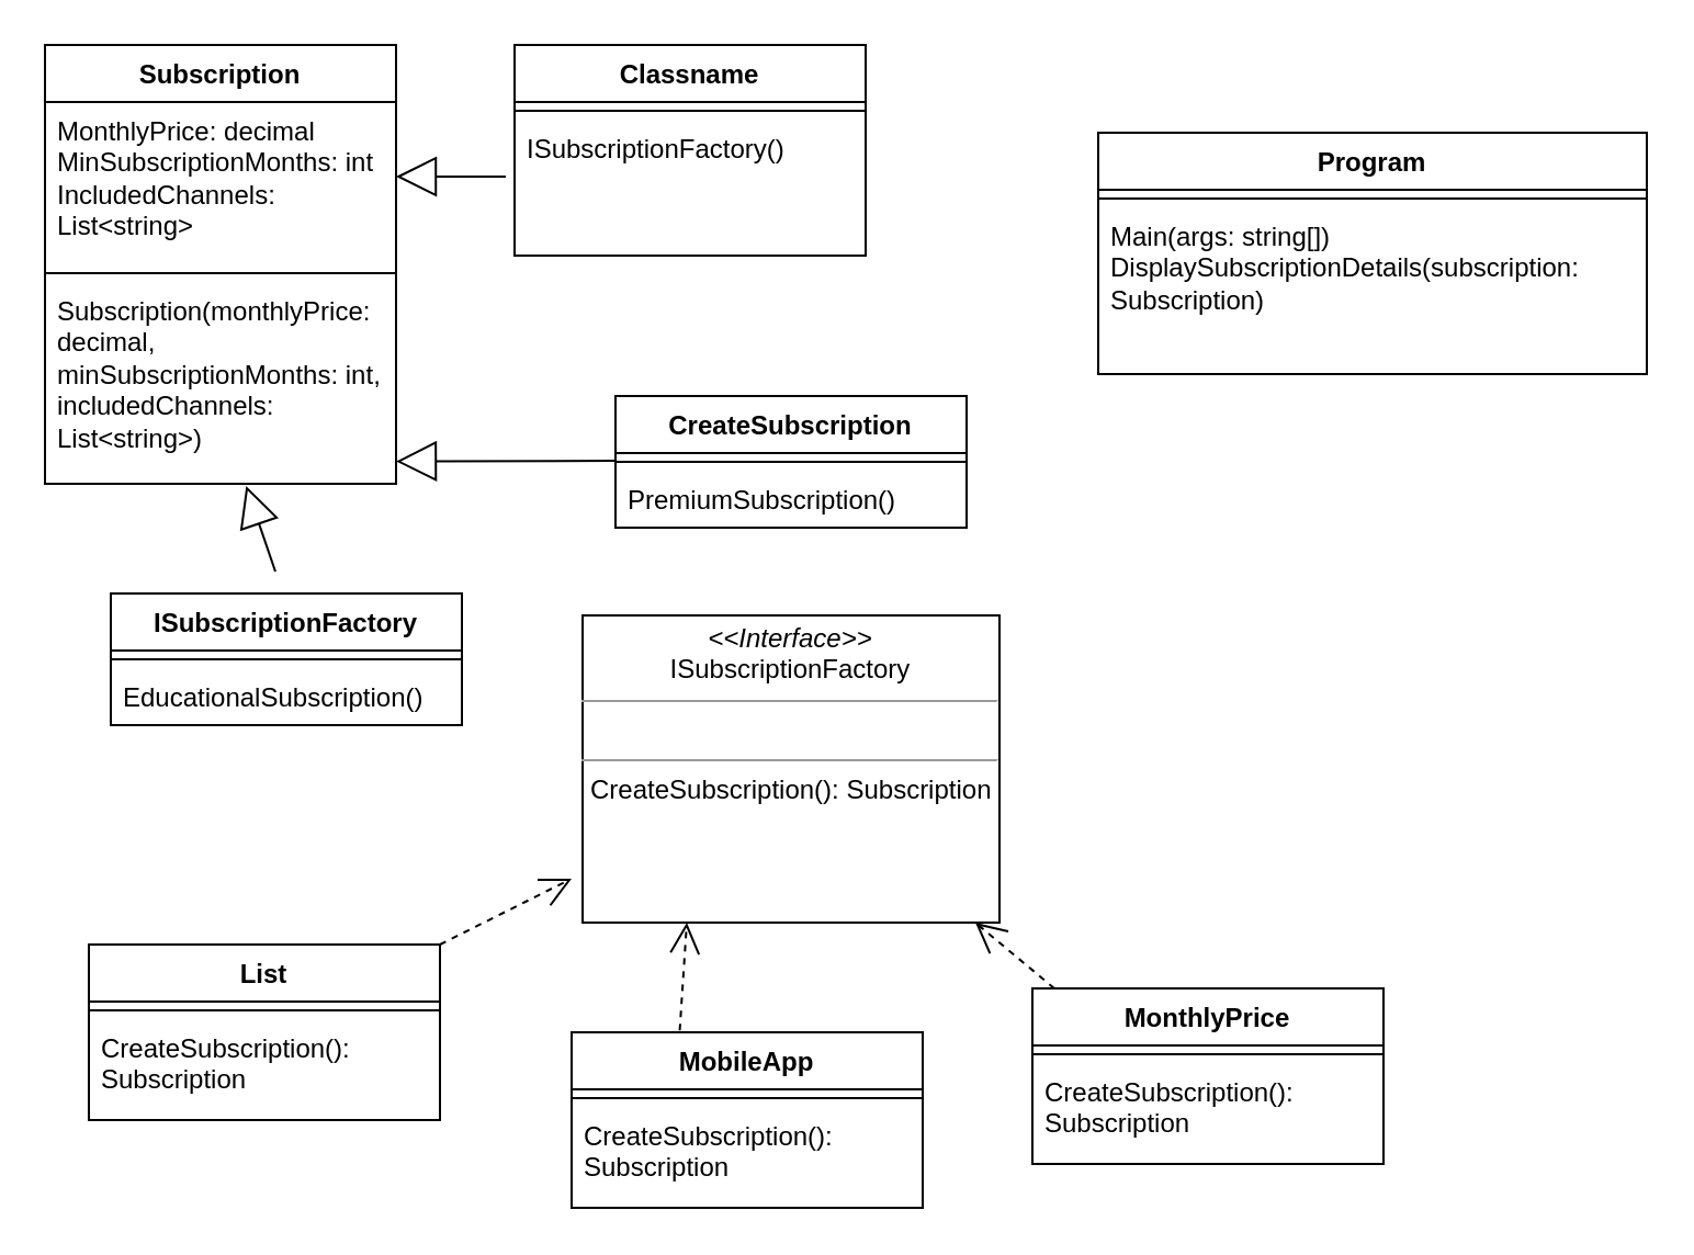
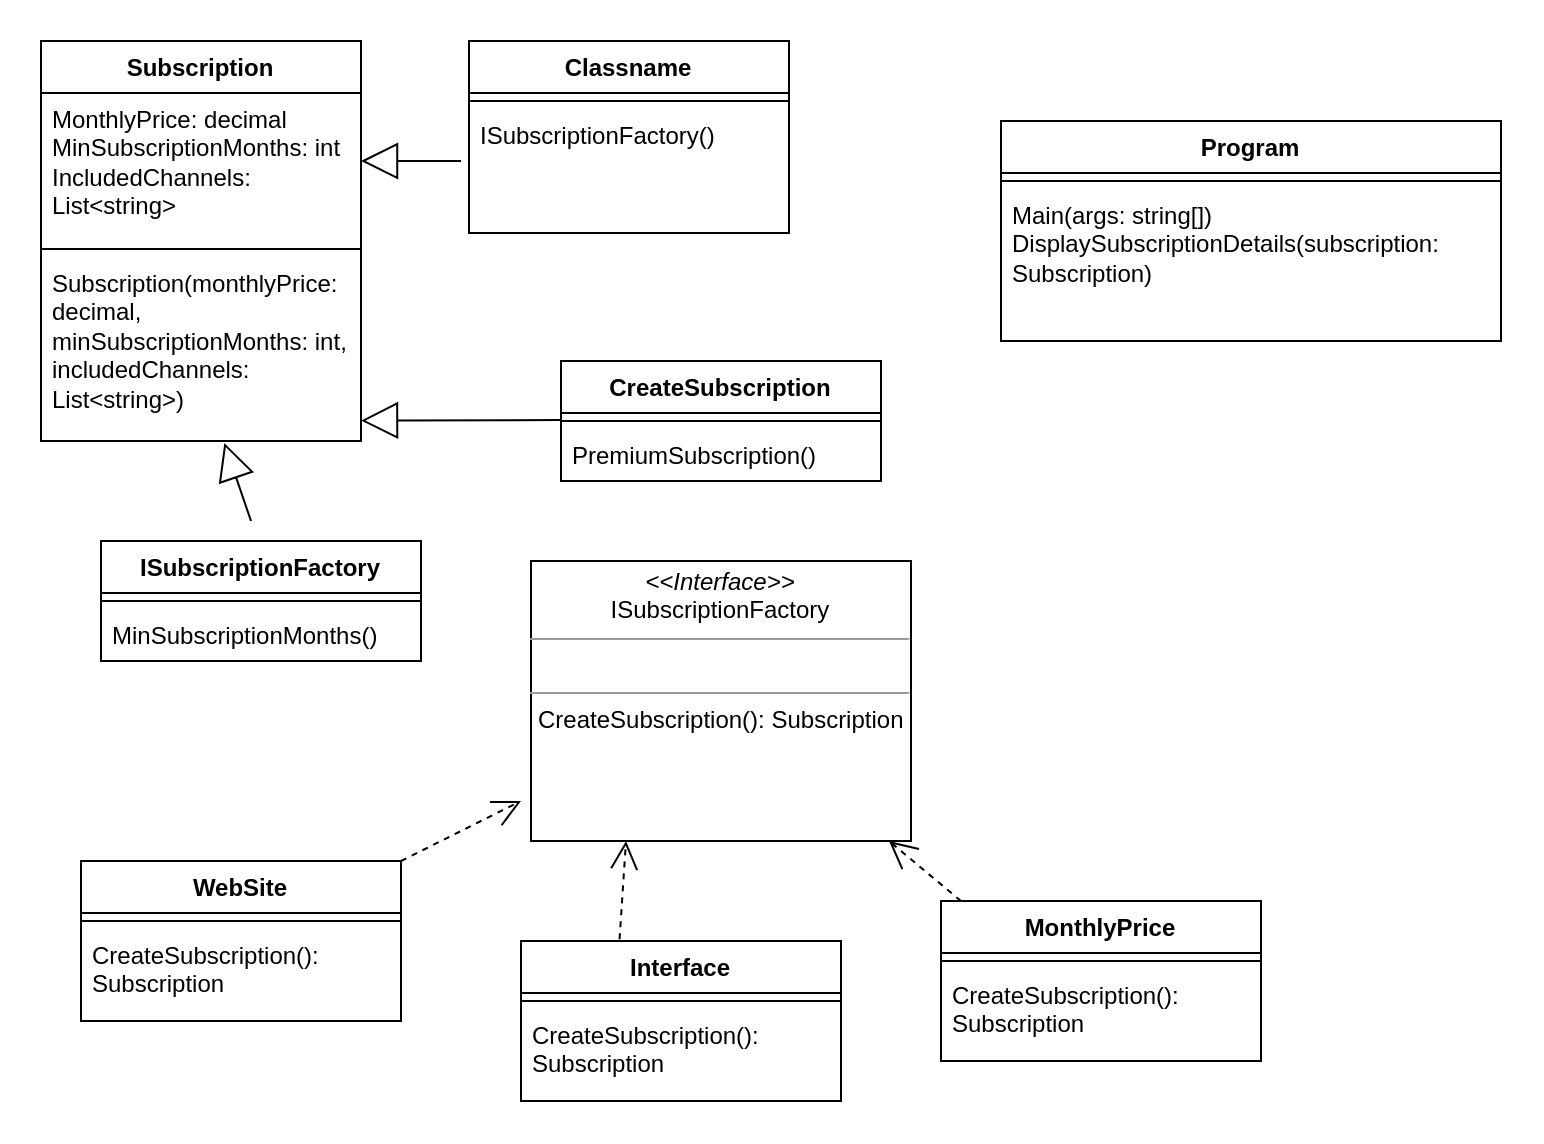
  <mxCell id="0" />
  <mxCell id="1" parent="0" />
  <mxCell id="2" value="Subscription" style="swimlane;fontStyle=1;align=center;verticalAlign=top;childLayout=stackLayout;horizontal=1;startSize=26;horizontalStack=0;resizeParent=1;resizeParentMax=0;resizeLast=0;collapsible=1;marginBottom=0;whiteSpace=wrap;html=1;" vertex="1" parent="1"><mxGeometry x="20" y="20" width="160" height="200" as="geometry" /></mxCell>
  <mxCell id="3" value="MonthlyPrice: decimal&lt;br&gt;MinSubscriptionMonths: int&lt;br&gt;IncludedChannels: List&amp;lt;string&amp;gt;" style="text;strokeColor=none;fillColor=none;align=left;verticalAlign=top;spacingLeft=4;spacingRight=4;overflow=hidden;rotatable=0;points=[[0,0.5],[1,0.5]];portConstraint=eastwest;whiteSpace=wrap;html=1;" vertex="1" parent="2"><mxGeometry y="26" width="160" height="74" as="geometry" /></mxCell>
  <mxCell id="4" value="" style="line;strokeWidth=1;fillColor=none;align=left;verticalAlign=middle;spacingTop=-1;spacingLeft=3;spacingRight=3;rotatable=0;labelPosition=right;points=[];portConstraint=eastwest;strokeColor=inherit;" vertex="1" parent="2"><mxGeometry y="100" width="160" height="8" as="geometry" /></mxCell>
  <mxCell id="5" value="Subscription(monthlyPrice: decimal, minSubscriptionMonths: int, includedChannels: List&amp;lt;string&amp;gt;)" style="text;strokeColor=none;fillColor=none;align=left;verticalAlign=top;spacingLeft=4;spacingRight=4;overflow=hidden;rotatable=0;points=[[0,0.5],[1,0.5]];portConstraint=eastwest;whiteSpace=wrap;html=1;" vertex="1" parent="2"><mxGeometry y="108" width="160" height="92" as="geometry" /></mxCell>
  <mxCell id="6" value="Classname" style="swimlane;fontStyle=1;align=center;verticalAlign=top;childLayout=stackLayout;horizontal=1;startSize=26;horizontalStack=0;resizeParent=1;resizeParentMax=0;resizeLast=0;collapsible=1;marginBottom=0;whiteSpace=wrap;html=1;" vertex="1" parent="1"><mxGeometry x="234" y="20" width="160" height="96" as="geometry" /></mxCell>
  <mxCell id="7" value="" style="line;strokeWidth=1;fillColor=none;align=left;verticalAlign=middle;spacingTop=-1;spacingLeft=3;spacingRight=3;rotatable=0;labelPosition=right;points=[];portConstraint=eastwest;strokeColor=inherit;" vertex="1" parent="6"><mxGeometry y="26" width="160" height="8" as="geometry" /></mxCell>
  <mxCell id="8" value="ISubscriptionFactory()" style="text;strokeColor=none;fillColor=none;align=left;verticalAlign=top;spacingLeft=4;spacingRight=4;overflow=hidden;rotatable=0;points=[[0,0.5],[1,0.5]];portConstraint=eastwest;whiteSpace=wrap;html=1;" vertex="1" parent="6"><mxGeometry y="34" width="160" height="62" as="geometry" /></mxCell>
  <mxCell id="9" value="" style="endArrow=block;endSize=16;endFill=0;html=1;rounded=0;" edge="1" parent="1"><mxGeometry x="1" y="41" width="160" relative="1" as="geometry"><mxPoint x="230" y="80" as="sourcePoint" /><mxPoint x="180" y="80" as="targetPoint" /><mxPoint x="32" y="30" as="offset" /></mxGeometry></mxCell>
  <mxCell id="10" value="" style="endArrow=block;endSize=16;endFill=0;html=1;rounded=0;entryX=0.573;entryY=1.011;entryDx=0;entryDy=0;entryPerimeter=0;" edge="1" parent="1" target="5"><mxGeometry x="1" y="41" width="160" relative="1" as="geometry"><mxPoint x="125" y="260" as="sourcePoint" /><mxPoint x="75" y="260" as="targetPoint" /><mxPoint x="32" y="30" as="offset" /></mxGeometry></mxCell>
  <mxCell id="11" value="ISubscriptionFactory" style="swimlane;fontStyle=1;align=center;verticalAlign=top;childLayout=stackLayout;horizontal=1;startSize=26;horizontalStack=0;resizeParent=1;resizeParentMax=0;resizeLast=0;collapsible=1;marginBottom=0;whiteSpace=wrap;html=1;" vertex="1" parent="1"><mxGeometry x="50" y="270" width="160" height="60" as="geometry" /></mxCell>
  <mxCell id="12" value="" style="line;strokeWidth=1;fillColor=none;align=left;verticalAlign=middle;spacingTop=-1;spacingLeft=3;spacingRight=3;rotatable=0;labelPosition=right;points=[];portConstraint=eastwest;strokeColor=inherit;" vertex="1" parent="11"><mxGeometry y="26" width="160" height="8" as="geometry" /></mxCell>
- <mxCell id="13" value="EducationalSubscription()" style="text;strokeColor=none;fillColor=none;align=left;verticalAlign=top;spacingLeft=4;spacingRight=4;overflow=hidden;rotatable=0;points=[[0,0.5],[1,0.5]];portConstraint=eastwest;whiteSpace=wrap;html=1;" vertex="1" parent="11"><mxGeometry y="34" width="160" height="26" as="geometry" /></mxCell>
+ <mxCell id="13" value="MinSubscriptionMonths()" style="text;strokeColor=none;fillColor=none;align=left;verticalAlign=top;spacingLeft=4;spacingRight=4;overflow=hidden;rotatable=0;points=[[0,0.5],[1,0.5]];portConstraint=eastwest;whiteSpace=wrap;html=1;" vertex="1" parent="11"><mxGeometry y="34" width="160" height="26" as="geometry" /></mxCell>
  <mxCell id="14" value="" style="endArrow=block;endSize=16;endFill=0;html=1;rounded=0;entryX=0.998;entryY=0.938;entryDx=0;entryDy=0;entryPerimeter=0;" edge="1" parent="1"><mxGeometry x="1" y="41" width="160" relative="1" as="geometry"><mxPoint x="280.32" y="209.5" as="sourcePoint" /><mxPoint x="180" y="209.796" as="targetPoint" /><mxPoint x="32" y="30" as="offset" /></mxGeometry></mxCell>
  <mxCell id="15" value="CreateSubscription" style="swimlane;fontStyle=1;align=center;verticalAlign=top;childLayout=stackLayout;horizontal=1;startSize=26;horizontalStack=0;resizeParent=1;resizeParentMax=0;resizeLast=0;collapsible=1;marginBottom=0;whiteSpace=wrap;html=1;" vertex="1" parent="1"><mxGeometry x="280" y="180" width="160" height="60" as="geometry" /></mxCell>
  <mxCell id="16" value="" style="line;strokeWidth=1;fillColor=none;align=left;verticalAlign=middle;spacingTop=-1;spacingLeft=3;spacingRight=3;rotatable=0;labelPosition=right;points=[];portConstraint=eastwest;strokeColor=inherit;" vertex="1" parent="15"><mxGeometry y="26" width="160" height="8" as="geometry" /></mxCell>
  <mxCell id="17" value="PremiumSubscription()" style="text;strokeColor=none;fillColor=none;align=left;verticalAlign=top;spacingLeft=4;spacingRight=4;overflow=hidden;rotatable=0;points=[[0,0.5],[1,0.5]];portConstraint=eastwest;whiteSpace=wrap;html=1;" vertex="1" parent="15"><mxGeometry y="34" width="160" height="26" as="geometry" /></mxCell>
  <mxCell id="18" value="&lt;p style=&quot;margin:0px;margin-top:4px;text-align:center;&quot;&gt;&lt;i&gt;&amp;lt;&amp;lt;Interface&amp;gt;&amp;gt;&lt;/i&gt;&lt;br&gt;ISubscriptionFactory&lt;br&gt;&lt;/p&gt;&lt;hr size=&quot;1&quot;&gt;&lt;p style=&quot;margin:0px;margin-left:4px;&quot;&gt;&lt;br&gt;&lt;/p&gt;&lt;hr size=&quot;1&quot;&gt;&lt;p style=&quot;margin:0px;margin-left:4px;&quot;&gt;CreateSubscription(): Subscription&lt;br&gt;&lt;/p&gt;" style="verticalAlign=top;align=left;overflow=fill;fontSize=12;fontFamily=Helvetica;html=1;whiteSpace=wrap;" vertex="1" parent="1"><mxGeometry x="265" y="280" width="190" height="140" as="geometry" /></mxCell>
- <mxCell id="19" value="List" style="swimlane;fontStyle=1;align=center;verticalAlign=top;childLayout=stackLayout;horizontal=1;startSize=26;horizontalStack=0;resizeParent=1;resizeParentMax=0;resizeLast=0;collapsible=1;marginBottom=0;whiteSpace=wrap;html=1;" vertex="1" parent="1"><mxGeometry x="40" y="430" width="160" height="80" as="geometry" /></mxCell>
+ <mxCell id="19" value="WebSite" style="swimlane;fontStyle=1;align=center;verticalAlign=top;childLayout=stackLayout;horizontal=1;startSize=26;horizontalStack=0;resizeParent=1;resizeParentMax=0;resizeLast=0;collapsible=1;marginBottom=0;whiteSpace=wrap;html=1;" vertex="1" parent="1"><mxGeometry x="40" y="430" width="160" height="80" as="geometry" /></mxCell>
  <mxCell id="20" value="" style="line;strokeWidth=1;fillColor=none;align=left;verticalAlign=middle;spacingTop=-1;spacingLeft=3;spacingRight=3;rotatable=0;labelPosition=right;points=[];portConstraint=eastwest;strokeColor=inherit;" vertex="1" parent="19"><mxGeometry y="26" width="160" height="8" as="geometry" /></mxCell>
  <mxCell id="21" value="CreateSubscription(): Subscription" style="text;strokeColor=none;fillColor=none;align=left;verticalAlign=top;spacingLeft=4;spacingRight=4;overflow=hidden;rotatable=0;points=[[0,0.5],[1,0.5]];portConstraint=eastwest;whiteSpace=wrap;html=1;" vertex="1" parent="19"><mxGeometry y="34" width="160" height="46" as="geometry" /></mxCell>
  <mxCell id="22" value="" style="endArrow=open;endSize=12;dashed=1;html=1;rounded=0;exitX=1;exitY=0;exitDx=0;exitDy=0;" edge="1" parent="1" source="19"><mxGeometry x="-0.8" y="60" width="160" relative="1" as="geometry"><mxPoint x="210" y="430" as="sourcePoint" /><mxPoint x="260" y="400" as="targetPoint" /><Array as="points" /><mxPoint as="offset" /></mxGeometry></mxCell>
- <mxCell id="23" value="MobileApp&lt;br&gt;" style="swimlane;fontStyle=1;align=center;verticalAlign=top;childLayout=stackLayout;horizontal=1;startSize=26;horizontalStack=0;resizeParent=1;resizeParentMax=0;resizeLast=0;collapsible=1;marginBottom=0;whiteSpace=wrap;html=1;" vertex="1" parent="1"><mxGeometry x="260" y="470" width="160" height="80" as="geometry" /></mxCell>
+ <mxCell id="23" value="Interface&lt;br&gt;" style="swimlane;fontStyle=1;align=center;verticalAlign=top;childLayout=stackLayout;horizontal=1;startSize=26;horizontalStack=0;resizeParent=1;resizeParentMax=0;resizeLast=0;collapsible=1;marginBottom=0;whiteSpace=wrap;html=1;" vertex="1" parent="1"><mxGeometry x="260" y="470" width="160" height="80" as="geometry" /></mxCell>
  <mxCell id="24" value="" style="line;strokeWidth=1;fillColor=none;align=left;verticalAlign=middle;spacingTop=-1;spacingLeft=3;spacingRight=3;rotatable=0;labelPosition=right;points=[];portConstraint=eastwest;strokeColor=inherit;" vertex="1" parent="23"><mxGeometry y="26" width="160" height="8" as="geometry" /></mxCell>
  <mxCell id="25" value="CreateSubscription(): Subscription" style="text;strokeColor=none;fillColor=none;align=left;verticalAlign=top;spacingLeft=4;spacingRight=4;overflow=hidden;rotatable=0;points=[[0,0.5],[1,0.5]];portConstraint=eastwest;whiteSpace=wrap;html=1;" vertex="1" parent="23"><mxGeometry y="34" width="160" height="46" as="geometry" /></mxCell>
  <mxCell id="26" value="" style="endArrow=open;endSize=12;dashed=1;html=1;rounded=0;exitX=0.308;exitY=-0.011;exitDx=0;exitDy=0;exitPerimeter=0;entryX=0.25;entryY=1;entryDx=0;entryDy=0;" edge="1" parent="1" source="23" target="18"><mxGeometry x="-0.8" y="60" width="160" relative="1" as="geometry"><mxPoint x="310" y="460" as="sourcePoint" /><mxPoint x="320" y="430" as="targetPoint" /><Array as="points" /><mxPoint as="offset" /></mxGeometry></mxCell>
  <mxCell id="27" value="MonthlyPrice" style="swimlane;fontStyle=1;align=center;verticalAlign=top;childLayout=stackLayout;horizontal=1;startSize=26;horizontalStack=0;resizeParent=1;resizeParentMax=0;resizeLast=0;collapsible=1;marginBottom=0;whiteSpace=wrap;html=1;" vertex="1" parent="1"><mxGeometry x="470" y="450" width="160" height="80" as="geometry" /></mxCell>
  <mxCell id="28" value="" style="line;strokeWidth=1;fillColor=none;align=left;verticalAlign=middle;spacingTop=-1;spacingLeft=3;spacingRight=3;rotatable=0;labelPosition=right;points=[];portConstraint=eastwest;strokeColor=inherit;" vertex="1" parent="27"><mxGeometry y="26" width="160" height="8" as="geometry" /></mxCell>
  <mxCell id="29" value="CreateSubscription(): Subscription" style="text;strokeColor=none;fillColor=none;align=left;verticalAlign=top;spacingLeft=4;spacingRight=4;overflow=hidden;rotatable=0;points=[[0,0.5],[1,0.5]];portConstraint=eastwest;whiteSpace=wrap;html=1;" vertex="1" parent="27"><mxGeometry y="34" width="160" height="46" as="geometry" /></mxCell>
  <mxCell id="30" value="" style="endArrow=open;endSize=12;dashed=1;html=1;rounded=0;exitX=0.308;exitY=-0.011;exitDx=0;exitDy=0;exitPerimeter=0;" edge="1" parent="1" target="18"><mxGeometry x="-0.8" y="60" width="160" relative="1" as="geometry"><mxPoint x="480" y="450" as="sourcePoint" /><mxPoint x="484" y="401" as="targetPoint" /><Array as="points" /><mxPoint as="offset" /></mxGeometry></mxCell>
  <mxCell id="31" value="Program" style="swimlane;fontStyle=1;align=center;verticalAlign=top;childLayout=stackLayout;horizontal=1;startSize=26;horizontalStack=0;resizeParent=1;resizeParentMax=0;resizeLast=0;collapsible=1;marginBottom=0;whiteSpace=wrap;html=1;" vertex="1" parent="1"><mxGeometry x="500" y="60" width="250" height="110" as="geometry" /></mxCell>
  <mxCell id="32" value="" style="line;strokeWidth=1;fillColor=none;align=left;verticalAlign=middle;spacingTop=-1;spacingLeft=3;spacingRight=3;rotatable=0;labelPosition=right;points=[];portConstraint=eastwest;strokeColor=inherit;" vertex="1" parent="31"><mxGeometry y="26" width="250" height="8" as="geometry" /></mxCell>
  <mxCell id="33" value="Main(args: string[])&lt;br&gt;DisplaySubscriptionDetails(subscription: Subscription)" style="text;strokeColor=none;fillColor=none;align=left;verticalAlign=top;spacingLeft=4;spacingRight=4;overflow=hidden;rotatable=0;points=[[0,0.5],[1,0.5]];portConstraint=eastwest;whiteSpace=wrap;html=1;" vertex="1" parent="31"><mxGeometry y="34" width="250" height="76" as="geometry" /></mxCell>
